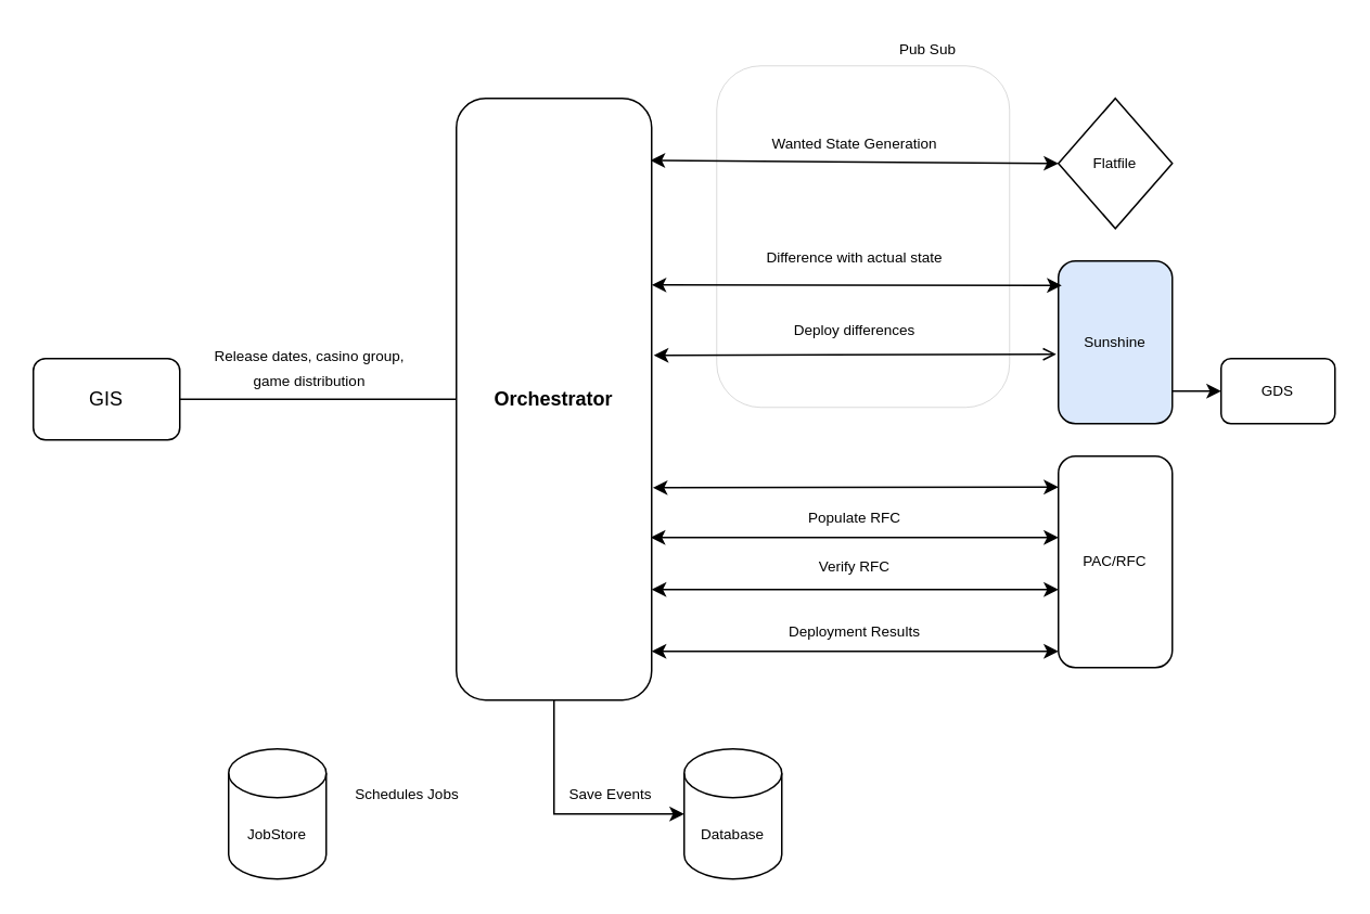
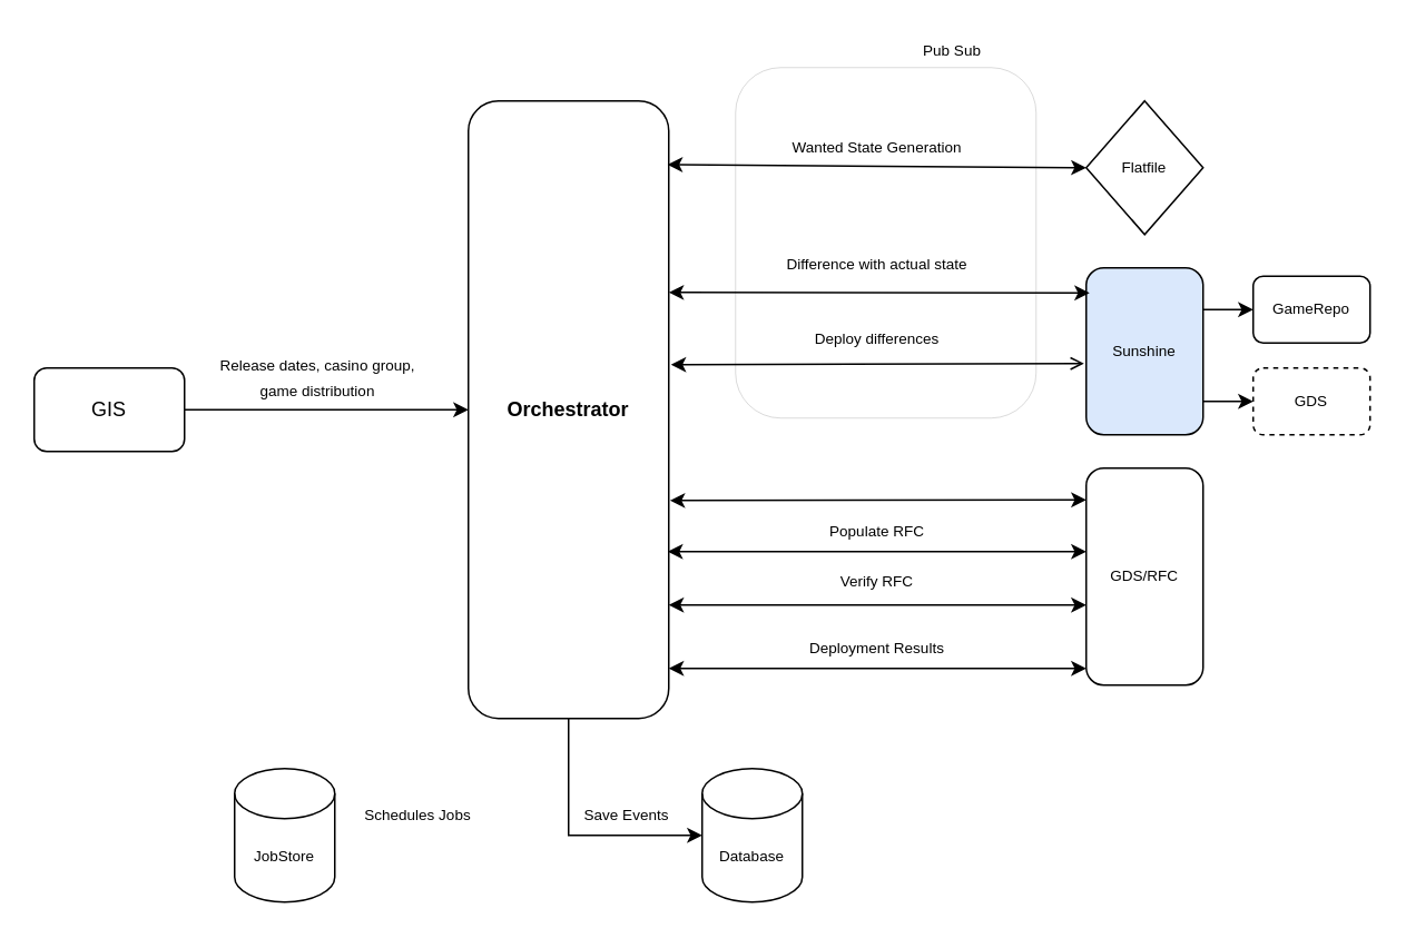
  <mxCell id="0" />
  <mxCell id="1" parent="0" />
  <mxCell id="2" value="" style="rounded=1;whiteSpace=wrap;html=1;fontSize=9;dashed=1;dashPattern=1 1;strokeWidth=0;glass=0;shadow=0;gradientColor=none;" vertex="1" parent="1"><mxGeometry x="440" y="40" width="180" height="210" as="geometry" /></mxCell>
  <mxCell id="3" value="GIS" style="rounded=1;whiteSpace=wrap;html=1;" vertex="1" parent="1"><mxGeometry x="20" y="220" width="90" height="50" as="geometry" /></mxCell>
  <mxCell id="4" value="&lt;b&gt;Orchestrator&lt;/b&gt;" style="rounded=1;whiteSpace=wrap;html=1;" vertex="1" parent="1"><mxGeometry x="280" y="60" width="120" height="370" as="geometry" /></mxCell>
- <mxCell id="5" value="" style="endArrow=none;html=1;rounded=0;entryX=0;entryY=0.5;entryDx=0;entryDy=0;exitX=1;exitY=0.5;exitDx=0;exitDy=0;" edge="1" parent="1" source="3" target="4"><mxGeometry width="50" height="50" relative="1" as="geometry"><mxPoint x="150" y="290" as="sourcePoint" /><mxPoint x="200" y="240" as="targetPoint" /></mxGeometry></mxCell>
+ <mxCell id="5" value="" style="endArrow=classic;html=1;rounded=0;entryX=0;entryY=0.5;entryDx=0;entryDy=0;exitX=1;exitY=0.5;exitDx=0;exitDy=0;" edge="1" parent="1" source="3" target="4"><mxGeometry width="50" height="50" relative="1" as="geometry"><mxPoint x="150" y="290" as="sourcePoint" /><mxPoint x="200" y="240" as="targetPoint" /></mxGeometry></mxCell>
  <mxCell id="6" value="&lt;font style=&quot;font-size: 9px;&quot;&gt;Release dates, casino group, game distribution&lt;/font&gt;" style="text;html=1;strokeColor=none;fillColor=none;align=center;verticalAlign=middle;whiteSpace=wrap;rounded=0;" vertex="1" parent="1"><mxGeometry x="130" y="210" width="120" height="30" as="geometry" /></mxCell>
  <mxCell id="7" value="Flatfile" style="rhombus;whiteSpace=wrap;html=1;fontSize=9;" vertex="1" parent="1"><mxGeometry x="650" y="60" width="70" height="80" as="geometry" /></mxCell>
  <mxCell id="8" value="Sunshine" style="rounded=1;whiteSpace=wrap;html=1;fontSize=9;fillColor=#dae8fc;" vertex="1" parent="1"><mxGeometry x="650" y="160" width="70" height="100" as="geometry" /></mxCell>
- <mxCell id="9" value="PAC/RFC" style="rounded=1;whiteSpace=wrap;html=1;fontSize=9;" vertex="1" parent="1"><mxGeometry x="650" y="280" width="70" height="130" as="geometry" /></mxCell>
+ <mxCell id="9" value="GDS/RFC" style="rounded=1;whiteSpace=wrap;html=1;fontSize=9;" vertex="1" parent="1"><mxGeometry x="650" y="280" width="70" height="130" as="geometry" /></mxCell>
  <mxCell id="10" value="Wanted State Generation" style="text;html=1;strokeColor=none;fillColor=none;align=center;verticalAlign=middle;whiteSpace=wrap;rounded=0;fontSize=9;" vertex="1" parent="1"><mxGeometry x="460" y="80" width="130" height="15" as="geometry" /></mxCell>
  <mxCell id="11" value="" style="endArrow=classic;startArrow=classic;html=1;rounded=0;fontSize=9;entryX=0;entryY=0.5;entryDx=0;entryDy=0;exitX=0.994;exitY=0.103;exitDx=0;exitDy=0;exitPerimeter=0;" edge="1" parent="1" source="4" target="7"><mxGeometry width="50" height="50" relative="1" as="geometry"><mxPoint x="370" y="270" as="sourcePoint" /><mxPoint x="420" y="220" as="targetPoint" /></mxGeometry></mxCell>
  <mxCell id="12" value="" style="endArrow=classic;startArrow=classic;html=1;rounded=0;fontSize=9;exitX=1;exitY=0.31;exitDx=0;exitDy=0;exitPerimeter=0;" edge="1" parent="1" source="4"><mxGeometry width="50" height="50" relative="1" as="geometry"><mxPoint x="580" y="240" as="sourcePoint" /><mxPoint x="652" y="175" as="targetPoint" /></mxGeometry></mxCell>
  <mxCell id="13" value="Difference with actual state" style="text;html=1;strokeColor=none;fillColor=none;align=center;verticalAlign=middle;whiteSpace=wrap;rounded=0;fontSize=9;" vertex="1" parent="1"><mxGeometry x="460" y="150" width="130" height="15" as="geometry" /></mxCell>
  <mxCell id="14" value="" style="endArrow=open;startArrow=classic;html=1;rounded=0;fontSize=9;exitX=1.011;exitY=0.427;exitDx=0;exitDy=0;exitPerimeter=0;entryX=-0.019;entryY=0.573;entryDx=0;entryDy=0;entryPerimeter=0;" edge="1" parent="1" source="4" target="8"><mxGeometry width="50" height="50" relative="1" as="geometry"><mxPoint x="370" y="270" as="sourcePoint" /><mxPoint x="660" y="220" as="targetPoint" /></mxGeometry></mxCell>
  <mxCell id="15" value="Deploy differences" style="text;html=1;strokeColor=none;fillColor=none;align=center;verticalAlign=middle;whiteSpace=wrap;rounded=0;fontSize=9;" vertex="1" parent="1"><mxGeometry x="460" y="195" width="130" height="15" as="geometry" /></mxCell>
  <mxCell id="16" value="" style="endArrow=classic;startArrow=classic;html=1;rounded=0;fontSize=9;exitX=1.006;exitY=0.647;exitDx=0;exitDy=0;exitPerimeter=0;" edge="1" parent="1" source="4"><mxGeometry width="50" height="50" relative="1" as="geometry"><mxPoint x="370" y="270" as="sourcePoint" /><mxPoint x="650" y="299" as="targetPoint" /></mxGeometry></mxCell>
  <mxCell id="17" value="" style="endArrow=classic;startArrow=classic;html=1;rounded=0;fontSize=9;entryX=0.019;entryY=0.176;entryDx=0;entryDy=0;entryPerimeter=0;exitX=1.006;exitY=0.647;exitDx=0;exitDy=0;exitPerimeter=0;" edge="1" parent="1"><mxGeometry width="50" height="50" relative="1" as="geometry"><mxPoint x="399.39" y="330.03" as="sourcePoint" /><mxPoint x="650" y="330" as="targetPoint" /></mxGeometry></mxCell>
  <mxCell id="18" value="Populate RFC" style="text;html=1;strokeColor=none;fillColor=none;align=center;verticalAlign=middle;whiteSpace=wrap;rounded=0;fontSize=9;" vertex="1" parent="1"><mxGeometry x="460" y="310" width="130" height="15" as="geometry" /></mxCell>
  <mxCell id="19" value="" style="endArrow=classic;startArrow=classic;html=1;rounded=0;fontSize=9;" edge="1" parent="1"><mxGeometry width="50" height="50" relative="1" as="geometry"><mxPoint x="400" y="362" as="sourcePoint" /><mxPoint x="650" y="362" as="targetPoint" /></mxGeometry></mxCell>
  <mxCell id="20" value="Verify RFC" style="text;html=1;strokeColor=none;fillColor=none;align=center;verticalAlign=middle;whiteSpace=wrap;rounded=0;fontSize=9;" vertex="1" parent="1"><mxGeometry x="460" y="340" width="130" height="15" as="geometry" /></mxCell>
  <mxCell id="21" value="" style="endArrow=classic;startArrow=classic;html=1;rounded=0;fontSize=9;" edge="1" parent="1"><mxGeometry width="50" height="50" relative="1" as="geometry"><mxPoint x="400" y="400" as="sourcePoint" /><mxPoint x="650" y="400" as="targetPoint" /></mxGeometry></mxCell>
  <mxCell id="22" value="Deployment Results" style="text;html=1;strokeColor=none;fillColor=none;align=center;verticalAlign=middle;whiteSpace=wrap;rounded=0;fontSize=9;" vertex="1" parent="1"><mxGeometry x="460" y="380" width="130" height="15" as="geometry" /></mxCell>
- <mxCell id="24" value="GDS" style="rounded=1;whiteSpace=wrap;html=1;fontSize=9;" vertex="1" parent="1"><mxGeometry x="750" y="220" width="70" height="40" as="geometry" /></mxCell>
+ <mxCell id="23" value="GameRepo" style="rounded=1;whiteSpace=wrap;html=1;fontSize=9;" vertex="1" parent="1"><mxGeometry x="750" y="165" width="70" height="40" as="geometry" /></mxCell>
+ <mxCell id="24" value="GDS" style="rounded=1;whiteSpace=wrap;html=1;fontSize=9;dashed=1;" vertex="1" parent="1"><mxGeometry x="750" y="220" width="70" height="40" as="geometry" /></mxCell>
+ <mxCell id="25" value="" style="endArrow=classic;html=1;rounded=0;fontSize=9;entryX=0;entryY=0.5;entryDx=0;entryDy=0;exitX=1;exitY=0.25;exitDx=0;exitDy=0;" edge="1" parent="1" source="8" target="23"><mxGeometry width="50" height="50" relative="1" as="geometry"><mxPoint x="590" y="270" as="sourcePoint" /><mxPoint x="640" y="220" as="targetPoint" /></mxGeometry></mxCell>
  <mxCell id="26" value="" style="endArrow=classic;html=1;rounded=0;fontSize=9;entryX=0;entryY=0.5;entryDx=0;entryDy=0;" edge="1" parent="1" target="24"><mxGeometry width="50" height="50" relative="1" as="geometry"><mxPoint x="720" y="240" as="sourcePoint" /><mxPoint x="640" y="220" as="targetPoint" /></mxGeometry></mxCell>
  <mxCell id="27" value="Database" style="shape=cylinder3;whiteSpace=wrap;html=1;boundedLbl=1;backgroundOutline=1;size=15;fontSize=9;" vertex="1" parent="1"><mxGeometry x="420" y="460" width="60" height="80" as="geometry" /></mxCell>
  <mxCell id="28" value="" style="endArrow=classic;html=1;rounded=0;fontSize=9;entryX=0;entryY=0.5;entryDx=0;entryDy=0;entryPerimeter=0;exitX=0.5;exitY=1;exitDx=0;exitDy=0;" edge="1" parent="1" source="4" target="27"><mxGeometry width="50" height="50" relative="1" as="geometry"><mxPoint x="350" y="370" as="sourcePoint" /><mxPoint x="400" y="320" as="targetPoint" /><Array as="points"><mxPoint x="340" y="500" /></Array></mxGeometry></mxCell>
  <mxCell id="29" value="Save Events" style="text;html=1;strokeColor=none;fillColor=none;align=center;verticalAlign=middle;whiteSpace=wrap;rounded=0;fontSize=9;" vertex="1" parent="1"><mxGeometry x="325" y="480" width="100" height="15" as="geometry" /></mxCell>
  <mxCell id="30" value="JobStore" style="shape=cylinder3;whiteSpace=wrap;html=1;boundedLbl=1;backgroundOutline=1;size=15;fontSize=9;" vertex="1" parent="1"><mxGeometry x="140" y="460" width="60" height="80" as="geometry" /></mxCell>
  <mxCell id="31" value="Schedules Jobs" style="text;html=1;strokeColor=none;fillColor=none;align=center;verticalAlign=middle;whiteSpace=wrap;rounded=0;fontSize=9;" vertex="1" parent="1"><mxGeometry x="200" y="480" width="100" height="15" as="geometry" /></mxCell>
  <mxCell id="32" value="Pub Sub" style="text;html=1;strokeColor=none;fillColor=none;align=center;verticalAlign=middle;whiteSpace=wrap;rounded=0;shadow=0;glass=0;dashed=1;dashPattern=1 1;fontSize=9;" vertex="1" parent="1"><mxGeometry x="530" y="20" width="80" height="20" as="geometry" /></mxCell>
